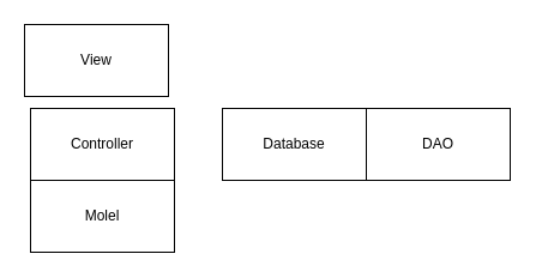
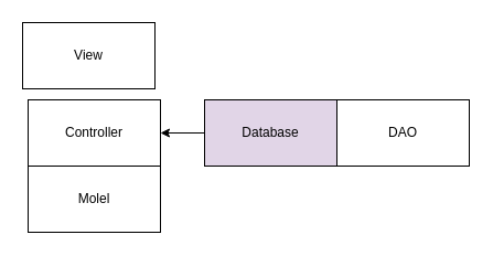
  <mxCell id="0" />
  <mxCell id="1" parent="0" />
  <mxCell id="2" value="View" style="rounded=0;whiteSpace=wrap;html=1;" vertex="1" parent="1"><mxGeometry x="20" y="20" width="120" height="60" as="geometry" /></mxCell>
  <mxCell id="3" value="Controller" style="rounded=0;whiteSpace=wrap;html=1;" vertex="1" parent="1"><mxGeometry x="25" y="90" width="120" height="60" as="geometry" /></mxCell>
  <mxCell id="4" value="Molel" style="rounded=0;whiteSpace=wrap;html=1;" vertex="1" parent="1"><mxGeometry x="25" y="150" width="120" height="60" as="geometry" /></mxCell>
- <mxCell id="5" value="Database" style="rounded=0;whiteSpace=wrap;html=1;" vertex="1" parent="1"><mxGeometry x="185" y="90" width="120" height="60" as="geometry" /></mxCell>
+ <mxCell id="5" value="Database" style="rounded=0;whiteSpace=wrap;html=1;fillColor=#e1d5e7;" vertex="1" parent="1"><mxGeometry x="185" y="90" width="120" height="60" as="geometry" /></mxCell>
+ <mxCell id="6" value="" style="endArrow=classic;html=1;rounded=0;exitX=0;exitY=0.5;exitDx=0;exitDy=0;entryX=1;entryY=0.5;entryDx=0;entryDy=0;" edge="1" parent="1" source="5" target="3"><mxGeometry width="50" height="50" relative="1" as="geometry"><mxPoint x="155" y="200" as="sourcePoint" /><mxPoint x="205" y="150" as="targetPoint" /></mxGeometry></mxCell>
  <mxCell id="7" value="DAO" style="rounded=0;whiteSpace=wrap;html=1;" vertex="1" parent="1"><mxGeometry x="305" y="90" width="120" height="60" as="geometry" /></mxCell>
